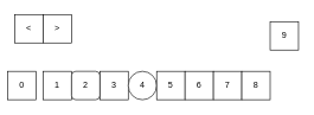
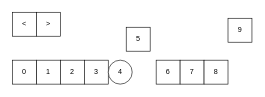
  <mxCell id="0" />
  <mxCell id="1" parent="0" />
  <mxCell id="2" value="1" style="rounded=0;whiteSpace=wrap;html=1;" vertex="1" parent="1"><mxGeometry x="60" y="100" width="40" height="40" as="geometry" /></mxCell>
- <mxCell id="3" value="2" style="whiteSpace=wrap;html=1;rounded=1;" vertex="1" parent="1"><mxGeometry x="100" y="100" width="40" height="40" as="geometry" /></mxCell>
+ <mxCell id="3" value="2" style="rounded=0;whiteSpace=wrap;html=1;" vertex="1" parent="1"><mxGeometry x="100" y="100" width="40" height="40" as="geometry" /></mxCell>
  <mxCell id="4" value="3" style="rounded=0;whiteSpace=wrap;html=1;" vertex="1" parent="1"><mxGeometry x="140" y="100" width="40" height="40" as="geometry" /></mxCell>
  <mxCell id="5" value="&amp;lt;" style="rounded=0;whiteSpace=wrap;html=1;" vertex="1" parent="1"><mxGeometry x="20" y="20" width="40" height="40" as="geometry" /></mxCell>
  <mxCell id="6" value="&amp;gt;" style="rounded=0;whiteSpace=wrap;html=1;" vertex="1" parent="1"><mxGeometry x="60" y="20" width="40" height="40" as="geometry" /></mxCell>
  <mxCell id="7" value="4" style="ellipse;whiteSpace=wrap;html=1;" vertex="1" parent="1"><mxGeometry x="180" y="100" width="40" height="40" as="geometry" /></mxCell>
- <mxCell id="8" value="5" style="rounded=0;whiteSpace=wrap;html=1;" vertex="1" parent="1"><mxGeometry x="220" y="100" width="40" height="40" as="geometry" /></mxCell>
+ <mxCell id="8" value="5" style="rounded=0;whiteSpace=wrap;html=1;" vertex="1" parent="1"><mxGeometry x="210" y="45" width="40" height="40" as="geometry" /></mxCell>
  <mxCell id="9" value="6" style="rounded=0;whiteSpace=wrap;html=1;" vertex="1" parent="1"><mxGeometry x="260" y="100" width="40" height="40" as="geometry" /></mxCell>
  <mxCell id="10" value="7" style="rounded=0;whiteSpace=wrap;html=1;" vertex="1" parent="1"><mxGeometry x="300" y="100" width="40" height="40" as="geometry" /></mxCell>
  <mxCell id="11" value="8" style="rounded=0;whiteSpace=wrap;html=1;" vertex="1" parent="1"><mxGeometry x="340" y="100" width="40" height="40" as="geometry" /></mxCell>
  <mxCell id="12" value="9" style="rounded=0;whiteSpace=wrap;html=1;" vertex="1" parent="1"><mxGeometry x="380" y="30" width="40" height="40" as="geometry" /></mxCell>
- <mxCell id="13" value="0" style="rounded=0;whiteSpace=wrap;html=1;" vertex="1" parent="1"><mxGeometry x="10" y="100" width="40" height="40" as="geometry" /></mxCell>
+ <mxCell id="13" value="0" style="rounded=0;whiteSpace=wrap;html=1;" vertex="1" parent="1"><mxGeometry x="20" y="100" width="40" height="40" as="geometry" /></mxCell>
